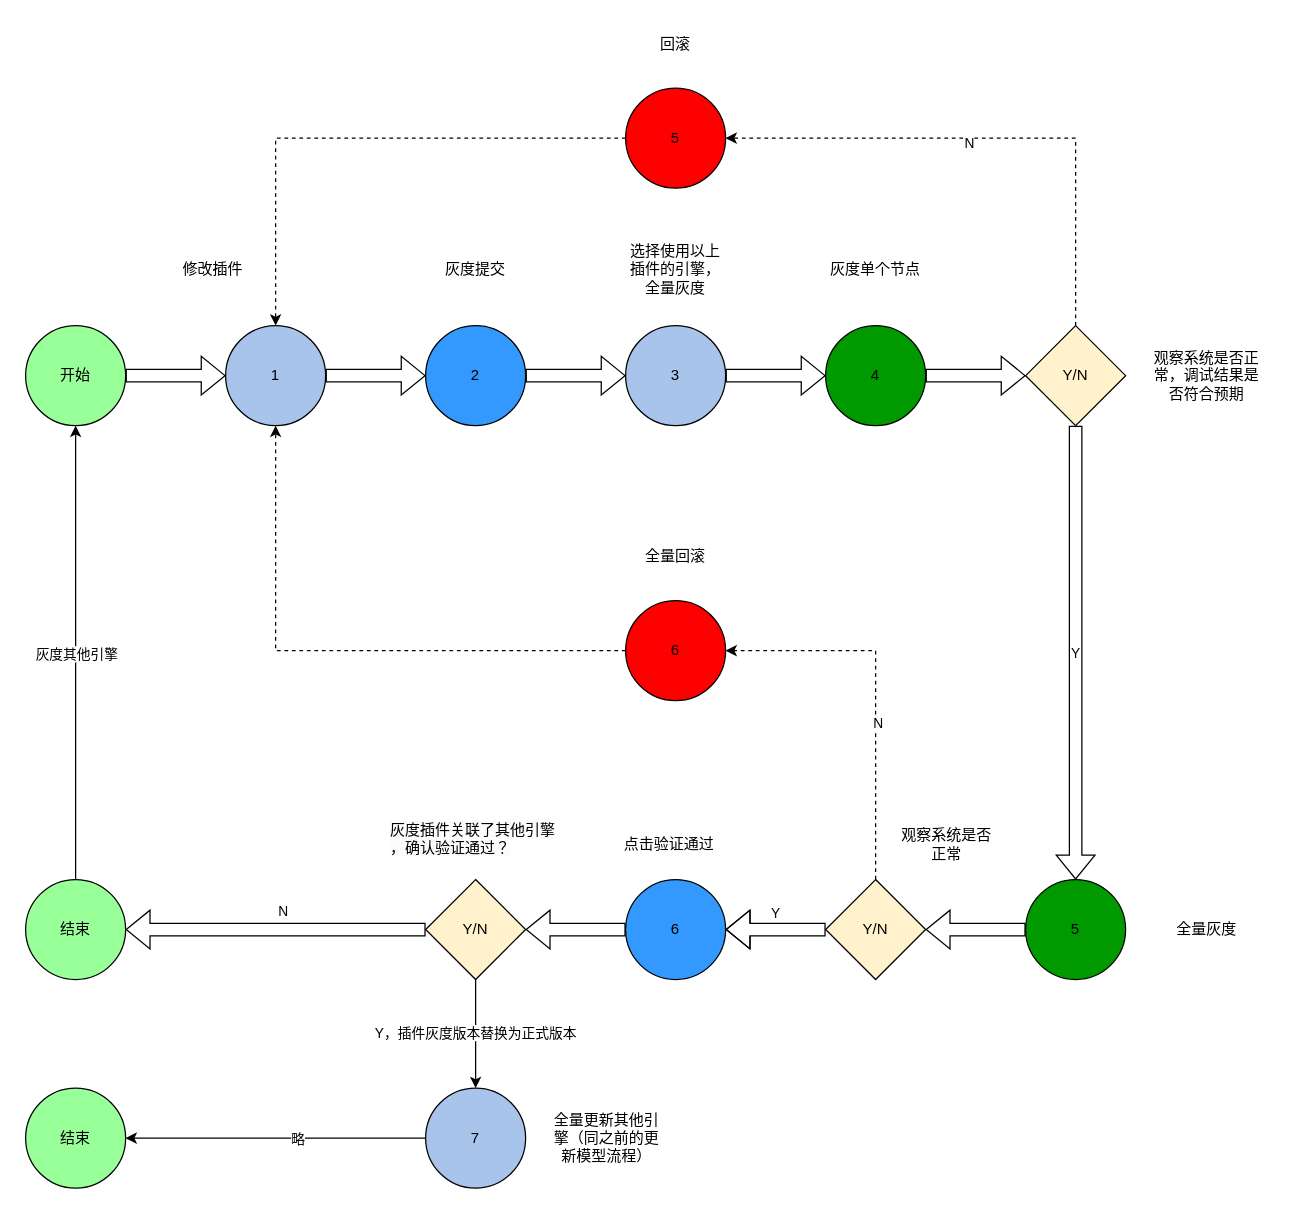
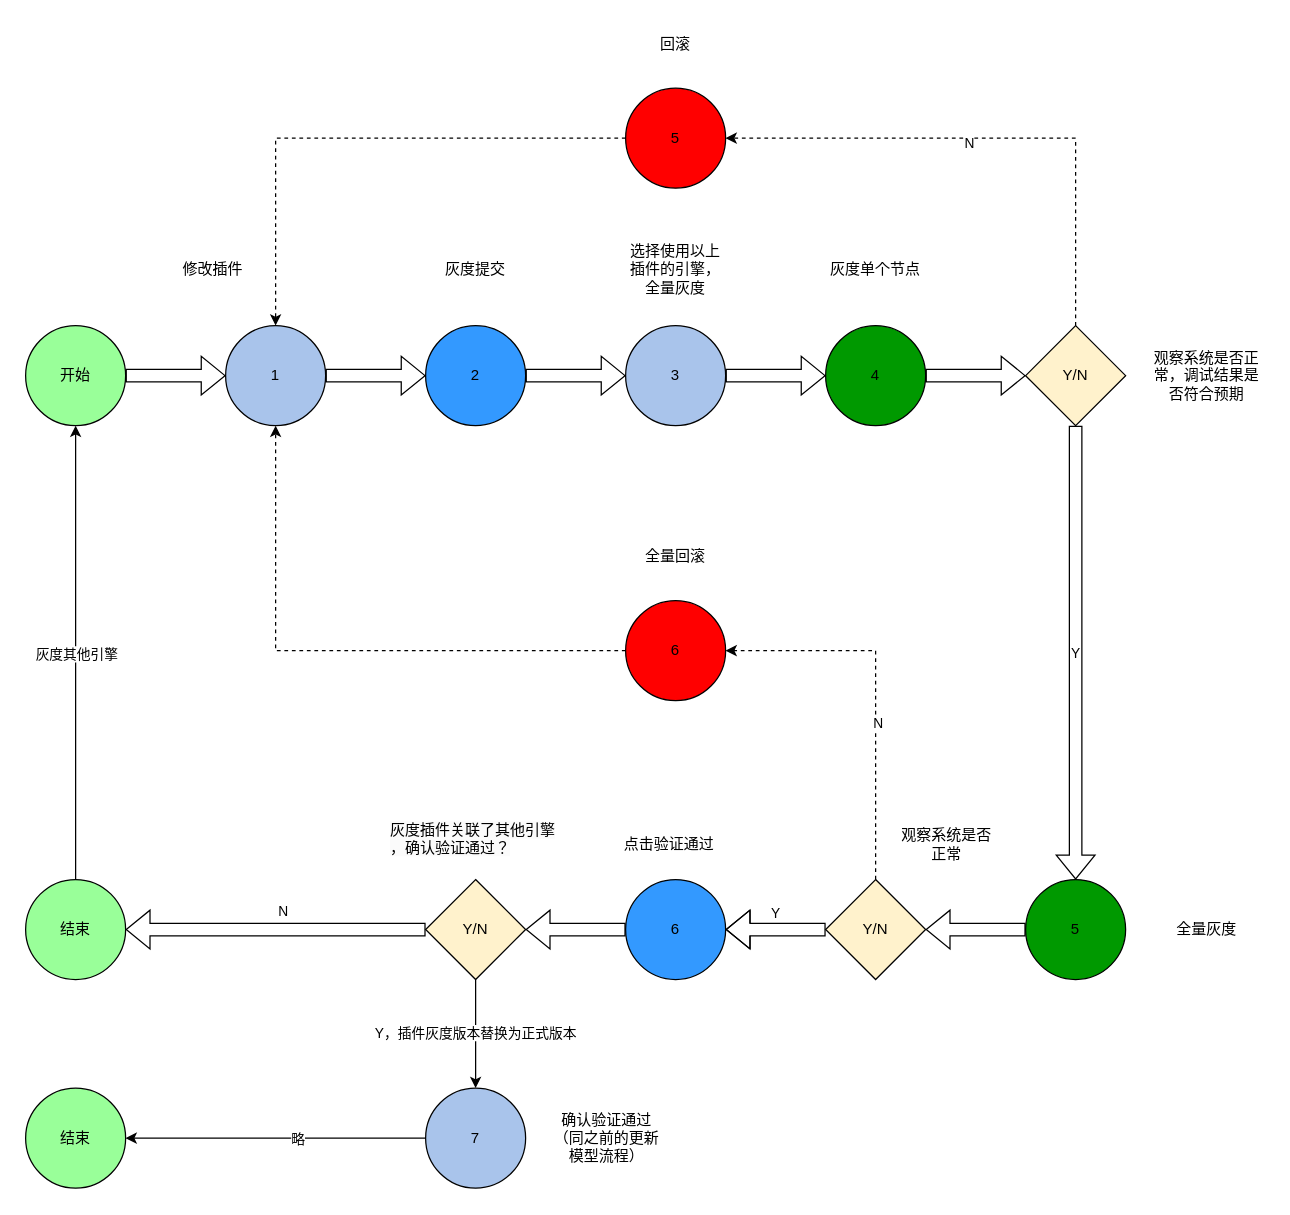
  <mxCell id="0" />
  <mxCell id="1" parent="0" />
  <mxCell id="2" value="" style="edgeStyle=orthogonalEdgeStyle;rounded=0;orthogonalLoop=1;jettySize=auto;html=1;shape=flexArrow;" parent="1" source="3" target="5" edge="1"><mxGeometry relative="1" as="geometry" /></mxCell>
  <mxCell id="3" value="开始" style="ellipse;whiteSpace=wrap;html=1;aspect=fixed;fillColor=#99FF99;" parent="1" vertex="1"><mxGeometry x="20" y="260" width="80" height="80" as="geometry" /></mxCell>
  <mxCell id="4" value="" style="edgeStyle=orthogonalEdgeStyle;rounded=0;orthogonalLoop=1;jettySize=auto;html=1;shape=flexArrow;" parent="1" source="5" target="7" edge="1"><mxGeometry relative="1" as="geometry" /></mxCell>
  <mxCell id="5" value="1" style="ellipse;whiteSpace=wrap;html=1;aspect=fixed;fillColor=#A9C4EB;" parent="1" vertex="1"><mxGeometry x="180" y="260" width="80" height="80" as="geometry" /></mxCell>
  <mxCell id="6" value="" style="edgeStyle=orthogonalEdgeStyle;rounded=0;orthogonalLoop=1;jettySize=auto;html=1;shape=flexArrow;" parent="1" source="7" target="11" edge="1"><mxGeometry relative="1" as="geometry" /></mxCell>
  <mxCell id="7" value="2" style="ellipse;whiteSpace=wrap;html=1;aspect=fixed;fillColor=#3399ff;" parent="1" vertex="1"><mxGeometry x="340" y="260" width="80" height="80" as="geometry" /></mxCell>
  <mxCell id="8" value="修改插件" style="text;html=1;strokeColor=none;fillColor=none;align=center;verticalAlign=middle;whiteSpace=wrap;rounded=0;" parent="1" vertex="1"><mxGeometry x="140" y="200" width="60" height="30" as="geometry" /></mxCell>
  <mxCell id="9" value="灰度提交" style="text;html=1;strokeColor=none;fillColor=none;align=center;verticalAlign=middle;whiteSpace=wrap;rounded=0;" parent="1" vertex="1"><mxGeometry x="350" y="200" width="60" height="30" as="geometry" /></mxCell>
  <mxCell id="10" value="" style="edgeStyle=orthogonalEdgeStyle;rounded=0;orthogonalLoop=1;jettySize=auto;html=1;shape=flexArrow;" parent="1" source="11" target="14" edge="1"><mxGeometry relative="1" as="geometry" /></mxCell>
  <mxCell id="11" value="3" style="ellipse;whiteSpace=wrap;html=1;aspect=fixed;fillColor=#A9C4EB;" parent="1" vertex="1"><mxGeometry x="500" y="260" width="80" height="80" as="geometry" /></mxCell>
  <mxCell id="12" value="选择使用以上插件的引擎，全量灰度" style="text;html=1;strokeColor=none;fillColor=none;align=center;verticalAlign=middle;whiteSpace=wrap;rounded=0;" parent="1" vertex="1"><mxGeometry x="500" y="200" width="80" height="30" as="geometry" /></mxCell>
  <mxCell id="13" value="" style="edgeStyle=orthogonalEdgeStyle;rounded=0;orthogonalLoop=1;jettySize=auto;html=1;shape=flexArrow;" parent="1" source="14" target="19" edge="1"><mxGeometry relative="1" as="geometry" /></mxCell>
  <mxCell id="14" value="4" style="ellipse;whiteSpace=wrap;html=1;aspect=fixed;fillColor=#009900;" parent="1" vertex="1"><mxGeometry x="660" y="260" width="80" height="80" as="geometry" /></mxCell>
  <mxCell id="15" value="灰度单个节点" style="text;html=1;strokeColor=none;fillColor=none;align=center;verticalAlign=middle;whiteSpace=wrap;rounded=0;" parent="1" vertex="1"><mxGeometry x="660" y="200" width="80" height="30" as="geometry" /></mxCell>
  <mxCell id="16" value="Y" style="edgeStyle=orthogonalEdgeStyle;rounded=0;orthogonalLoop=1;jettySize=auto;html=1;shape=flexArrow;" parent="1" source="19" target="22" edge="1"><mxGeometry relative="1" as="geometry" /></mxCell>
  <mxCell id="17" value="" style="edgeStyle=orthogonalEdgeStyle;rounded=0;orthogonalLoop=1;jettySize=auto;html=1;entryX=1;entryY=0.5;entryDx=0;entryDy=0;dashed=1;" parent="1" source="19" target="25" edge="1"><mxGeometry relative="1" as="geometry"><mxPoint x="220" y="260" as="targetPoint" /><Array as="points"><mxPoint x="860" y="110" /></Array></mxGeometry></mxCell>
  <mxCell id="18" value="N" style="edgeLabel;html=1;align=center;verticalAlign=middle;resizable=0;points=[];" parent="17" vertex="1" connectable="0"><mxGeometry x="0.098" y="3" relative="1" as="geometry"><mxPoint as="offset" /></mxGeometry></mxCell>
  <mxCell id="19" value="Y/N" style="rhombus;whiteSpace=wrap;html=1;fillColor=#FFF2CC;" parent="1" vertex="1"><mxGeometry x="820" y="260" width="80" height="80" as="geometry" /></mxCell>
  <mxCell id="20" value="观察系统是否正常，调试结果是否符合预期" style="text;html=1;strokeColor=none;fillColor=none;align=center;verticalAlign=middle;whiteSpace=wrap;rounded=0;" parent="1" vertex="1"><mxGeometry x="920" y="285" width="90" height="30" as="geometry" /></mxCell>
  <mxCell id="21" value="" style="edgeStyle=orthogonalEdgeStyle;rounded=0;orthogonalLoop=1;jettySize=auto;html=1;shape=flexArrow;" parent="1" source="22" target="30" edge="1"><mxGeometry relative="1" as="geometry" /></mxCell>
  <mxCell id="22" value="5" style="ellipse;whiteSpace=wrap;html=1;fillColor=#009900;" parent="1" vertex="1"><mxGeometry x="820" y="703.13" width="80" height="80" as="geometry" /></mxCell>
  <mxCell id="23" value="全量灰度" style="text;html=1;strokeColor=none;fillColor=none;align=center;verticalAlign=middle;whiteSpace=wrap;rounded=0;" parent="1" vertex="1"><mxGeometry x="920" y="728.13" width="90" height="30" as="geometry" /></mxCell>
  <mxCell id="24" value="" style="edgeStyle=orthogonalEdgeStyle;rounded=0;orthogonalLoop=1;jettySize=auto;html=1;dashed=1;" parent="1" source="25" target="5" edge="1"><mxGeometry relative="1" as="geometry"><mxPoint x="420" y="110" as="targetPoint" /></mxGeometry></mxCell>
  <mxCell id="25" value="5" style="ellipse;whiteSpace=wrap;html=1;aspect=fixed;fillColor=#FF0000;" parent="1" vertex="1"><mxGeometry x="500" y="70" width="80" height="80" as="geometry" /></mxCell>
  <mxCell id="26" value="回滚" style="text;html=1;strokeColor=none;fillColor=none;align=center;verticalAlign=middle;whiteSpace=wrap;rounded=0;" parent="1" vertex="1"><mxGeometry x="500" y="20" width="80" height="30" as="geometry" /></mxCell>
  <mxCell id="27" value="Y" style="edgeStyle=orthogonalEdgeStyle;rounded=0;orthogonalLoop=1;jettySize=auto;html=1;shape=flexArrow;" parent="1" source="30" target="33" edge="1"><mxGeometry x="0.0" y="-13" relative="1" as="geometry"><Array as="points"><mxPoint x="620" y="743" /><mxPoint x="620" y="743" /></Array><mxPoint as="offset" /></mxGeometry></mxCell>
  <mxCell id="28" value="" style="edgeStyle=orthogonalEdgeStyle;rounded=0;orthogonalLoop=1;jettySize=auto;html=1;entryX=1;entryY=0.5;entryDx=0;entryDy=0;dashed=1;" parent="1" source="30" target="36" edge="1"><mxGeometry relative="1" as="geometry"><mxPoint x="700" y="623.13" as="targetPoint" /><Array as="points"><mxPoint x="700" y="520" /></Array></mxGeometry></mxCell>
  <mxCell id="29" value="N" style="edgeLabel;html=1;align=center;verticalAlign=middle;resizable=0;points=[];" parent="28" vertex="1" connectable="0"><mxGeometry x="-0.17" y="-1" relative="1" as="geometry"><mxPoint as="offset" /></mxGeometry></mxCell>
  <mxCell id="30" value="Y/N" style="rhombus;whiteSpace=wrap;html=1;fillColor=#FFF2CC;" parent="1" vertex="1"><mxGeometry x="660" y="703.13" width="80" height="80" as="geometry" /></mxCell>
  <mxCell id="31" value="观察系统是否正常" style="text;html=1;strokeColor=none;fillColor=none;align=center;verticalAlign=middle;whiteSpace=wrap;rounded=0;" parent="1" vertex="1"><mxGeometry x="717" y="660" width="80" height="30" as="geometry" /></mxCell>
  <mxCell id="32" value="" style="edgeStyle=orthogonalEdgeStyle;rounded=0;orthogonalLoop=1;jettySize=auto;html=1;shape=flexArrow;" parent="1" source="33" target="41" edge="1"><mxGeometry relative="1" as="geometry" /></mxCell>
  <mxCell id="33" value="6" style="ellipse;whiteSpace=wrap;html=1;fillColor=#3399FF;" parent="1" vertex="1"><mxGeometry x="500" y="703.13" width="80" height="80" as="geometry" /></mxCell>
  <mxCell id="34" value="点击验证通过" style="text;html=1;strokeColor=none;fillColor=none;align=center;verticalAlign=middle;whiteSpace=wrap;rounded=0;" parent="1" vertex="1"><mxGeometry x="490" y="660" width="90" height="30" as="geometry" /></mxCell>
  <mxCell id="35" value="" style="edgeStyle=orthogonalEdgeStyle;rounded=0;orthogonalLoop=1;jettySize=auto;html=1;entryX=0.5;entryY=1;entryDx=0;entryDy=0;dashed=1;" parent="1" source="36" target="5" edge="1"><mxGeometry relative="1" as="geometry"><mxPoint x="420" y="480" as="targetPoint" /></mxGeometry></mxCell>
  <mxCell id="36" value="6" style="ellipse;whiteSpace=wrap;html=1;fillColor=#FF0000;" parent="1" vertex="1"><mxGeometry x="500" y="480" width="80" height="80" as="geometry" /></mxCell>
  <mxCell id="37" value="全量回滚" style="text;html=1;strokeColor=none;fillColor=none;align=center;verticalAlign=middle;whiteSpace=wrap;rounded=0;" parent="1" vertex="1"><mxGeometry x="500" y="430" width="80" height="30" as="geometry" /></mxCell>
  <mxCell id="38" value="Y，插件灰度版本替换为正式版本" style="edgeStyle=orthogonalEdgeStyle;rounded=0;orthogonalLoop=1;jettySize=auto;html=1;" parent="1" source="41" target="45" edge="1"><mxGeometry relative="1" as="geometry" /></mxCell>
  <mxCell id="39" value="" style="edgeStyle=orthogonalEdgeStyle;rounded=0;orthogonalLoop=1;jettySize=auto;html=1;entryX=1;entryY=0.5;entryDx=0;entryDy=0;shape=flexArrow;" parent="1" source="41" target="49" edge="1"><mxGeometry relative="1" as="geometry"><mxPoint x="60" y="700" as="targetPoint" /></mxGeometry></mxCell>
  <mxCell id="40" value="N" style="edgeLabel;html=1;align=center;verticalAlign=middle;resizable=0;points=[];" parent="39" vertex="1" connectable="0"><mxGeometry x="-0.427" y="2" relative="1" as="geometry"><mxPoint x="-46" y="-17" as="offset" /></mxGeometry></mxCell>
  <mxCell id="41" value="Y/N" style="rhombus;whiteSpace=wrap;html=1;fillColor=#FFF2CC;" parent="1" vertex="1"><mxGeometry x="340" y="703.13" width="80" height="80" as="geometry" /></mxCell>
  <mxCell id="42" value="&lt;span style=&quot;color: rgb(0, 0, 0); font-family: Helvetica; font-size: 12px; font-style: normal; font-variant-ligatures: normal; font-variant-caps: normal; font-weight: 400; letter-spacing: normal; orphans: 2; text-align: center; text-indent: 0px; text-transform: none; widows: 2; word-spacing: 0px; -webkit-text-stroke-width: 0px; background-color: rgb(251, 251, 251); text-decoration-thickness: initial; text-decoration-style: initial; text-decoration-color: initial; float: none; display: inline !important;&quot;&gt;灰度插件关联了其他引擎&lt;br&gt;，确认验证通过？&lt;/span&gt;" style="text;whiteSpace=wrap;html=1;" parent="1" vertex="1"><mxGeometry x="310" y="650" width="160" height="40" as="geometry" /></mxCell>
  <mxCell id="43" value="" style="edgeStyle=orthogonalEdgeStyle;rounded=0;orthogonalLoop=1;jettySize=auto;html=1;" parent="1" source="45" target="50" edge="1"><mxGeometry relative="1" as="geometry" /></mxCell>
  <mxCell id="44" value="略" style="edgeLabel;html=1;align=center;verticalAlign=middle;resizable=0;points=[];" parent="43" vertex="1" connectable="0"><mxGeometry x="-0.14" relative="1" as="geometry"><mxPoint as="offset" /></mxGeometry></mxCell>
  <mxCell id="45" value="7" style="ellipse;whiteSpace=wrap;html=1;fillColor=#A9C4EB;" parent="1" vertex="1"><mxGeometry x="340" y="870" width="80" height="80" as="geometry" /></mxCell>
- <mxCell id="46" value="全量更新其他引擎（同之前的更新模型流程）" style="text;html=1;strokeColor=none;fillColor=none;align=center;verticalAlign=middle;whiteSpace=wrap;rounded=0;" parent="1" vertex="1"><mxGeometry x="440" y="895" width="90" height="30" as="geometry" /></mxCell>
+ <mxCell id="46" value="确认验证通过（同之前的更新模型流程）" style="text;html=1;strokeColor=none;fillColor=none;align=center;verticalAlign=middle;whiteSpace=wrap;rounded=0;" parent="1" vertex="1"><mxGeometry x="440" y="895" width="90" height="30" as="geometry" /></mxCell>
  <mxCell id="47" value="" style="edgeStyle=orthogonalEdgeStyle;rounded=0;orthogonalLoop=1;jettySize=auto;html=1;entryX=0.5;entryY=1;entryDx=0;entryDy=0;" parent="1" source="49" target="3" edge="1"><mxGeometry relative="1" as="geometry"><mxPoint x="60" y="500" as="targetPoint" /></mxGeometry></mxCell>
  <mxCell id="48" value="灰度其他引擎" style="edgeLabel;html=1;align=center;verticalAlign=middle;resizable=0;points=[];" parent="47" vertex="1" connectable="0"><mxGeometry x="0.147" relative="1" as="geometry"><mxPoint y="27" as="offset" /></mxGeometry></mxCell>
  <mxCell id="49" value="结束" style="ellipse;whiteSpace=wrap;html=1;aspect=fixed;fillColor=#99FF99;" parent="1" vertex="1"><mxGeometry x="20" y="703.13" width="80" height="80" as="geometry" /></mxCell>
  <mxCell id="50" value="结束" style="ellipse;whiteSpace=wrap;html=1;fillColor=#99FF99;" parent="1" vertex="1"><mxGeometry x="20" y="870" width="80" height="80" as="geometry" /></mxCell>
